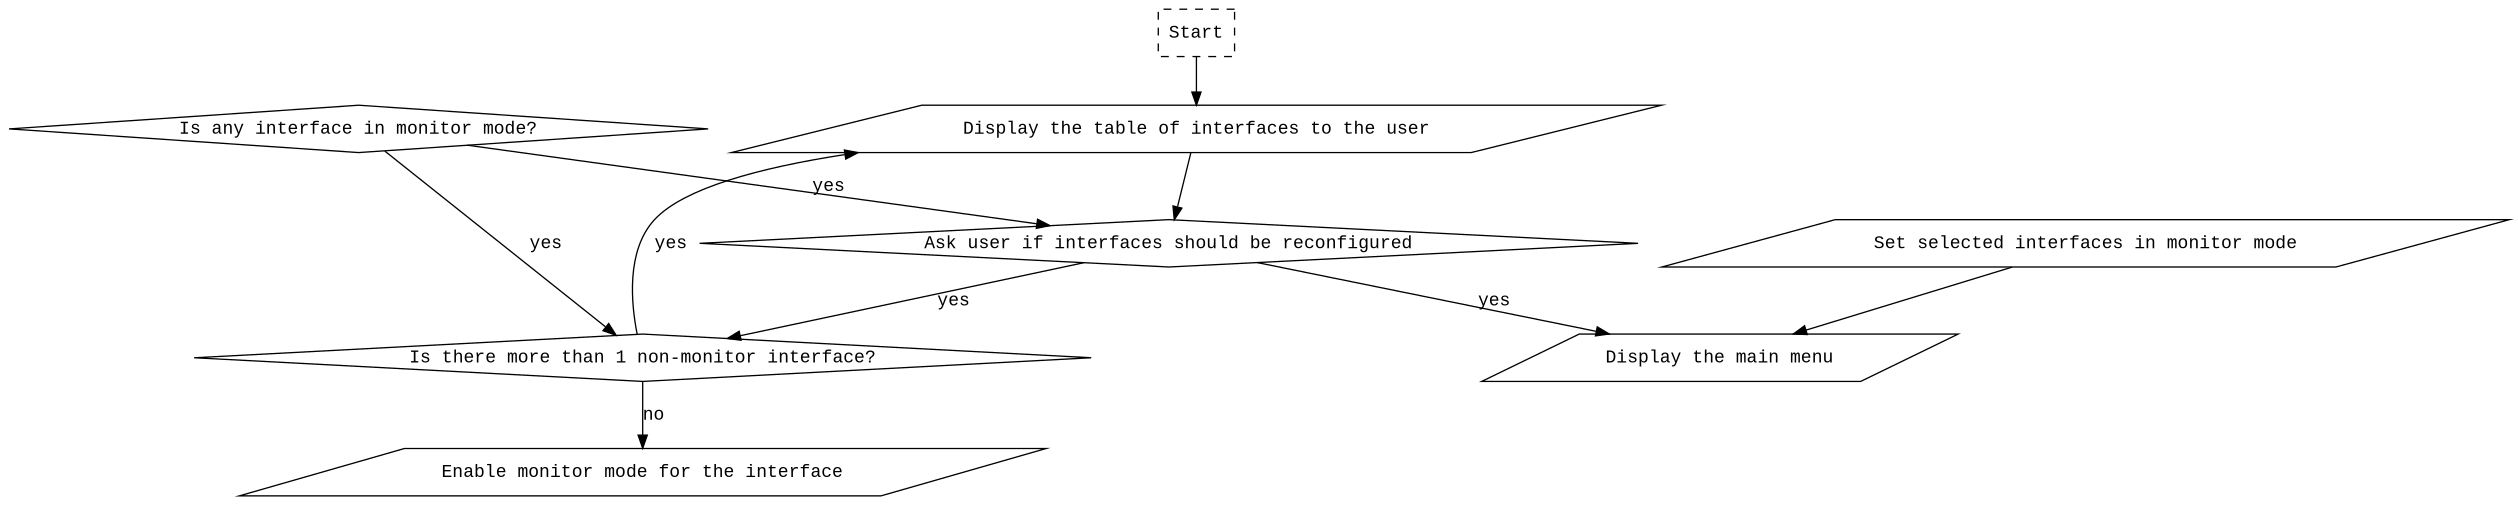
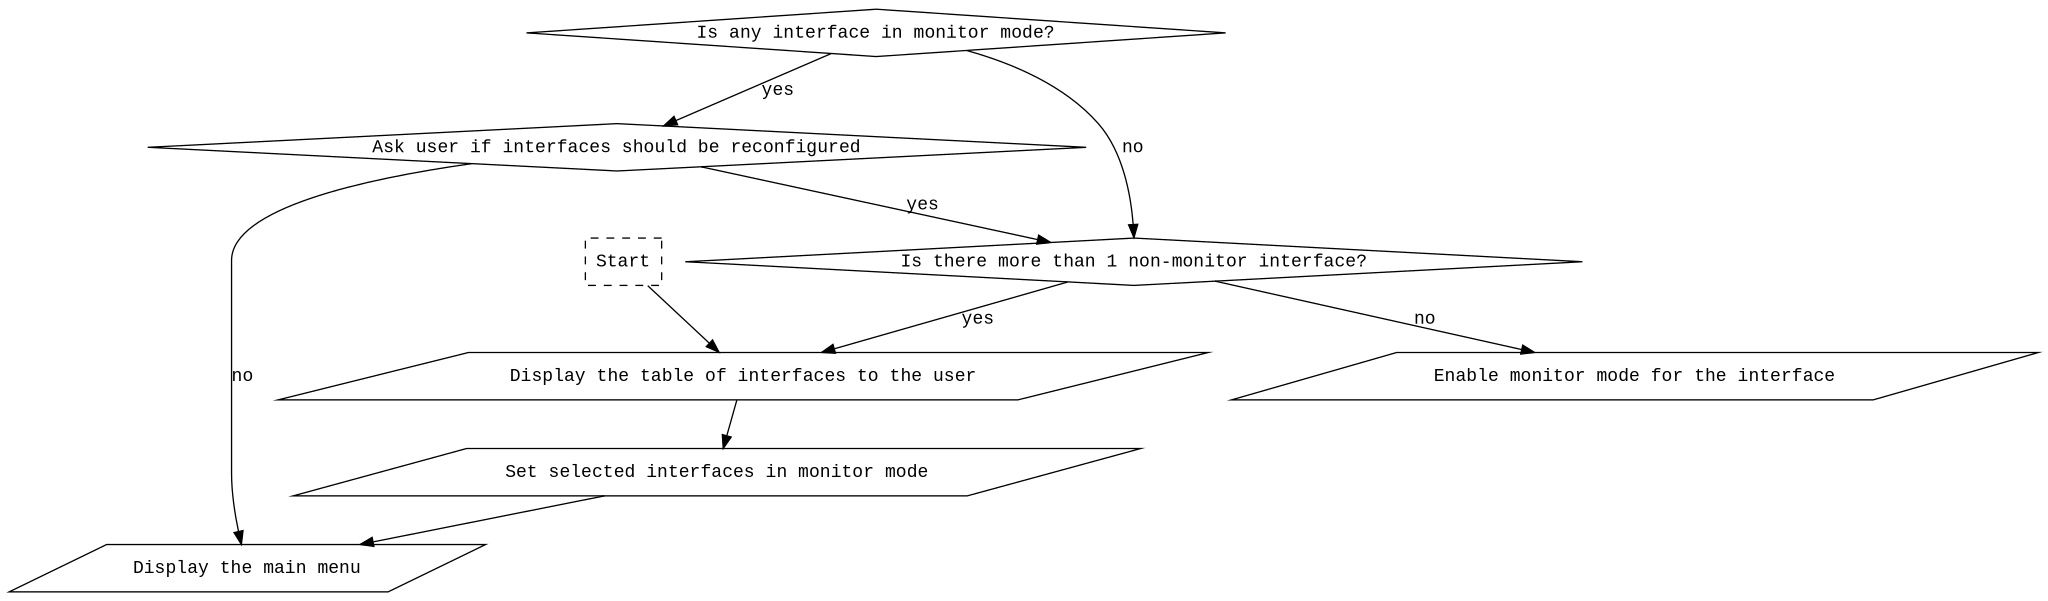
  digraph {
    fontname="Liberation Mono"
    node [fontname="Liberation Mono" shape=parallelogram]
    edge [fontname="Liberation Mono"]
    n1 [label=Start shape=box style=dashed]
    n2 [label="Display the table of interfaces to the user"]
    n3 [label="Is any interface in monitor mode?" shape=diamond]
    n4 [label="Ask user if interfaces should be reconfigured" shape=diamond]
    n5 [label="Is there more than 1 non-monitor interface?" shape=diamond]
    n6 [label="Display the main menu"]
    n7 [label="Enable monitor mode for the interface"]
    n8 [label="Set selected interfaces in monitor mode"]
    n1 -> n2
-   n2 -> n4
+   n2 -> n8
    n3 -> n4 [label=yes]
-   n3 -> n5 [label=yes]
+   n3 -> n5 [label=no]
    n4 -> n5 [label=yes]
-   n4 -> n6 [label=yes]
+   n4 -> n6 [label=no]
    n5 -> n2 [label=yes]
    n5 -> n7 [label=no]
    n8 -> n6
  }
